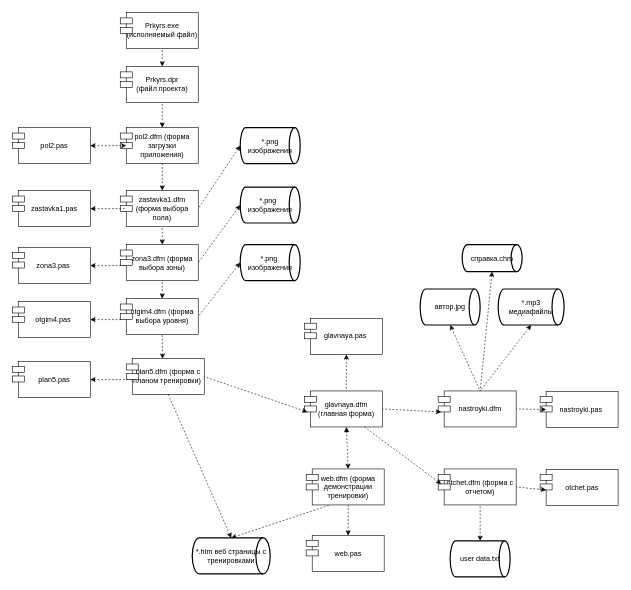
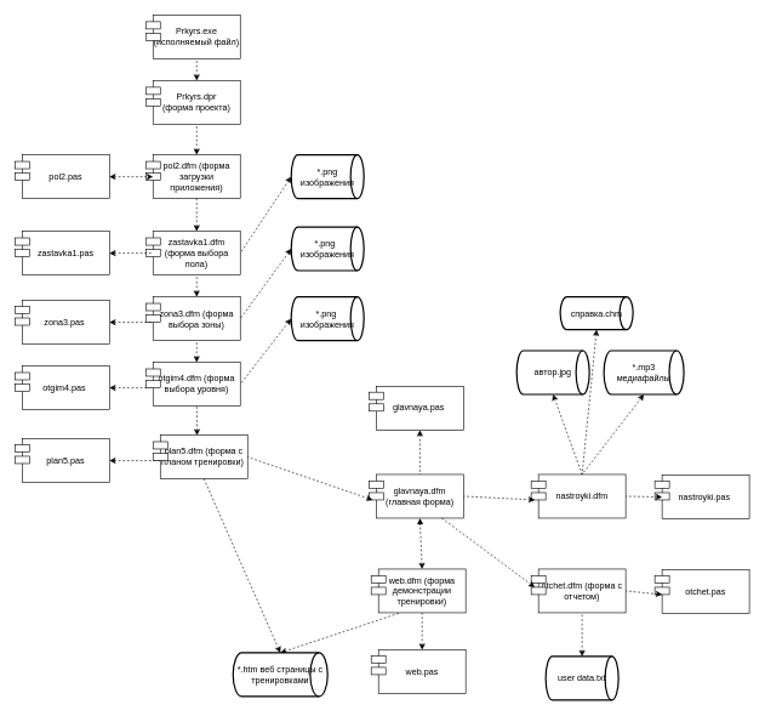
  <mxCell id="0" />
  <mxCell id="1" parent="0" />
  <mxCell id="2" value="" style="group" parent="1" vertex="1" connectable="0"><mxGeometry x="200" y="497" width="130" height="60" as="geometry" /></mxCell>
  <mxCell id="3" value="otgim4.dfm (форма выбора уровня)" style="rounded=0;whiteSpace=wrap;html=1;" parent="2" vertex="1"><mxGeometry x="10" width="120" height="60" as="geometry" /></mxCell>
  <mxCell id="4" value="" style="rounded=0;whiteSpace=wrap;html=1;" parent="2" vertex="1"><mxGeometry y="9" width="20" height="10" as="geometry" /></mxCell>
  <mxCell id="5" value="" style="rounded=0;whiteSpace=wrap;html=1;" parent="2" vertex="1"><mxGeometry y="25" width="20" height="10" as="geometry" /></mxCell>
  <mxCell id="6" value="" style="group" parent="1" vertex="1" connectable="0"><mxGeometry x="200" y="317" width="130" height="60" as="geometry" /></mxCell>
  <mxCell id="7" value="zastavka1.dfm (форма выбора пола)" style="rounded=0;whiteSpace=wrap;html=1;" parent="6" vertex="1"><mxGeometry x="10" width="120" height="60" as="geometry" /></mxCell>
  <mxCell id="8" value="" style="rounded=0;whiteSpace=wrap;html=1;" parent="6" vertex="1"><mxGeometry y="9" width="20" height="10" as="geometry" /></mxCell>
  <mxCell id="9" value="" style="rounded=0;whiteSpace=wrap;html=1;" parent="6" vertex="1"><mxGeometry y="25" width="20" height="10" as="geometry" /></mxCell>
  <mxCell id="10" value="" style="group" parent="1" vertex="1" connectable="0"><mxGeometry x="200" y="212" width="130" height="60" as="geometry" /></mxCell>
  <mxCell id="11" value="pol2.dfm (форма загрузки приложения)" style="rounded=0;whiteSpace=wrap;html=1;" parent="10" vertex="1"><mxGeometry x="10" width="120" height="60" as="geometry" /></mxCell>
  <mxCell id="12" value="" style="rounded=0;whiteSpace=wrap;html=1;" parent="10" vertex="1"><mxGeometry y="9" width="20" height="10" as="geometry" /></mxCell>
  <mxCell id="13" value="" style="rounded=0;whiteSpace=wrap;html=1;" parent="10" vertex="1"><mxGeometry y="25" width="20" height="10" as="geometry" /></mxCell>
  <mxCell id="14" value="" style="group" parent="1" vertex="1" connectable="0"><mxGeometry x="200" y="110" width="130" height="60" as="geometry" /></mxCell>
- <mxCell id="15" value="Prkyrs.dpr&lt;br&gt;(файл проекта)" style="rounded=0;whiteSpace=wrap;html=1;" parent="14" vertex="1"><mxGeometry x="10" width="120" height="60" as="geometry" /></mxCell>
+ <mxCell id="15" value="Prkyrs.dpr&lt;br&gt;(форма проекта)" style="rounded=0;whiteSpace=wrap;html=1;" parent="14" vertex="1"><mxGeometry x="10" width="120" height="60" as="geometry" /></mxCell>
  <mxCell id="16" value="" style="rounded=0;whiteSpace=wrap;html=1;" parent="14" vertex="1"><mxGeometry y="9" width="20" height="10" as="geometry" /></mxCell>
  <mxCell id="17" value="" style="rounded=0;whiteSpace=wrap;html=1;" parent="14" vertex="1"><mxGeometry y="25" width="20" height="10" as="geometry" /></mxCell>
  <mxCell id="18" value="" style="group" parent="1" vertex="1" connectable="0"><mxGeometry x="20" y="411" width="130" height="60" as="geometry" /></mxCell>
  <mxCell id="19" value="zona3.pas&amp;nbsp;" style="rounded=0;whiteSpace=wrap;html=1;" parent="18" vertex="1"><mxGeometry x="10" y="1" width="120" height="60" as="geometry" /></mxCell>
  <mxCell id="20" value="" style="rounded=0;whiteSpace=wrap;html=1;" parent="18" vertex="1"><mxGeometry y="9" width="20" height="10" as="geometry" /></mxCell>
  <mxCell id="21" value="" style="rounded=0;whiteSpace=wrap;html=1;" parent="18" vertex="1"><mxGeometry y="25" width="20" height="10" as="geometry" /></mxCell>
  <mxCell id="22" value="" style="group" parent="1" vertex="1" connectable="0"><mxGeometry x="507" y="651" width="130" height="60" as="geometry" /></mxCell>
  <mxCell id="23" value="glavnaya.dfm (главная форма)" style="rounded=0;whiteSpace=wrap;html=1;" parent="22" vertex="1"><mxGeometry x="10" width="120" height="60" as="geometry" /></mxCell>
  <mxCell id="24" value="" style="rounded=0;whiteSpace=wrap;html=1;" parent="22" vertex="1"><mxGeometry y="9" width="20" height="10" as="geometry" /></mxCell>
  <mxCell id="25" value="" style="rounded=0;whiteSpace=wrap;html=1;" parent="22" vertex="1"><mxGeometry y="25" width="20" height="10" as="geometry" /></mxCell>
  <mxCell id="26" value="" style="group" parent="1" vertex="1" connectable="0"><mxGeometry x="200" y="20" width="130" height="60" as="geometry" /></mxCell>
  <mxCell id="27" value="Prkyrs.exe&lt;br&gt;(исполняемый файл)" style="rounded=0;whiteSpace=wrap;html=1;" parent="26" vertex="1"><mxGeometry x="10" width="120" height="60" as="geometry" /></mxCell>
  <mxCell id="28" value="" style="rounded=0;whiteSpace=wrap;html=1;" parent="26" vertex="1"><mxGeometry y="9" width="20" height="10" as="geometry" /></mxCell>
  <mxCell id="29" value="" style="rounded=0;whiteSpace=wrap;html=1;" parent="26" vertex="1"><mxGeometry y="25" width="20" height="10" as="geometry" /></mxCell>
  <mxCell id="30" value="" style="group" parent="1" vertex="1" connectable="0"><mxGeometry x="200" y="407" width="130" height="60" as="geometry" /></mxCell>
  <mxCell id="31" value="zona3.dfm (форма выбора зоны)" style="rounded=0;whiteSpace=wrap;html=1;" parent="30" vertex="1"><mxGeometry x="10" width="120" height="60" as="geometry" /></mxCell>
  <mxCell id="32" value="" style="rounded=0;whiteSpace=wrap;html=1;" parent="30" vertex="1"><mxGeometry y="9" width="20" height="10" as="geometry" /></mxCell>
  <mxCell id="33" value="" style="rounded=0;whiteSpace=wrap;html=1;" parent="30" vertex="1"><mxGeometry y="25" width="20" height="10" as="geometry" /></mxCell>
  <mxCell id="34" value="" style="group" vertex="1" connectable="0" parent="1"><mxGeometry x="20" y="317" width="130" height="60" as="geometry" /></mxCell>
  <mxCell id="35" value="zastavka1.pas" style="rounded=0;whiteSpace=wrap;html=1;" vertex="1" parent="34"><mxGeometry x="10" width="120" height="60" as="geometry" /></mxCell>
  <mxCell id="36" value="" style="rounded=0;whiteSpace=wrap;html=1;" vertex="1" parent="34"><mxGeometry y="9" width="20" height="10" as="geometry" /></mxCell>
  <mxCell id="37" value="" style="rounded=0;whiteSpace=wrap;html=1;" vertex="1" parent="34"><mxGeometry y="25" width="20" height="10" as="geometry" /></mxCell>
  <mxCell id="38" value="" style="group" vertex="1" connectable="0" parent="1"><mxGeometry x="20" y="212" width="130" height="60" as="geometry" /></mxCell>
  <mxCell id="39" value="pol2.pas" style="rounded=0;whiteSpace=wrap;html=1;" vertex="1" parent="38"><mxGeometry x="10" width="120" height="60" as="geometry" /></mxCell>
  <mxCell id="40" value="" style="rounded=0;whiteSpace=wrap;html=1;" vertex="1" parent="38"><mxGeometry y="9" width="20" height="10" as="geometry" /></mxCell>
  <mxCell id="41" value="" style="rounded=0;whiteSpace=wrap;html=1;" vertex="1" parent="38"><mxGeometry y="25" width="20" height="10" as="geometry" /></mxCell>
  <mxCell id="42" value="" style="group" vertex="1" connectable="0" parent="1"><mxGeometry x="20" y="502" width="130" height="60" as="geometry" /></mxCell>
  <mxCell id="43" value="otgim4.pas&amp;nbsp;" style="rounded=0;whiteSpace=wrap;html=1;" vertex="1" parent="42"><mxGeometry x="10" width="120" height="60" as="geometry" /></mxCell>
  <mxCell id="44" value="" style="rounded=0;whiteSpace=wrap;html=1;" vertex="1" parent="42"><mxGeometry y="9" width="20" height="10" as="geometry" /></mxCell>
  <mxCell id="45" value="" style="rounded=0;whiteSpace=wrap;html=1;" vertex="1" parent="42"><mxGeometry y="25" width="20" height="10" as="geometry" /></mxCell>
  <mxCell id="46" value="" style="group" vertex="1" connectable="0" parent="1"><mxGeometry x="510" y="781" width="130" height="60" as="geometry" /></mxCell>
  <mxCell id="47" value="web.dfm (форма демонстрации тренировки)" style="rounded=0;whiteSpace=wrap;html=1;" vertex="1" parent="46"><mxGeometry x="10" width="120" height="60" as="geometry" /></mxCell>
  <mxCell id="48" value="" style="rounded=0;whiteSpace=wrap;html=1;" vertex="1" parent="46"><mxGeometry y="9" width="20" height="10" as="geometry" /></mxCell>
  <mxCell id="49" value="" style="rounded=0;whiteSpace=wrap;html=1;" vertex="1" parent="46"><mxGeometry y="25" width="20" height="10" as="geometry" /></mxCell>
  <mxCell id="50" value="" style="group" vertex="1" connectable="0" parent="1"><mxGeometry x="730" y="651" width="130" height="60" as="geometry" /></mxCell>
  <mxCell id="51" value="nastroyki.dfm" style="rounded=0;whiteSpace=wrap;html=1;" vertex="1" parent="50"><mxGeometry x="10" width="120" height="60" as="geometry" /></mxCell>
  <mxCell id="52" value="" style="rounded=0;whiteSpace=wrap;html=1;" vertex="1" parent="50"><mxGeometry y="9" width="20" height="10" as="geometry" /></mxCell>
  <mxCell id="53" value="" style="rounded=0;whiteSpace=wrap;html=1;" vertex="1" parent="50"><mxGeometry y="25" width="20" height="10" as="geometry" /></mxCell>
  <mxCell id="54" value="" style="group" vertex="1" connectable="0" parent="1"><mxGeometry x="730" y="781" width="130" height="60" as="geometry" /></mxCell>
  <mxCell id="55" value="otchet.dfm (форма с отчетом)" style="rounded=0;whiteSpace=wrap;html=1;" vertex="1" parent="54"><mxGeometry x="10" width="120" height="60" as="geometry" /></mxCell>
  <mxCell id="56" value="" style="rounded=0;whiteSpace=wrap;html=1;" vertex="1" parent="54"><mxGeometry y="9" width="20" height="10" as="geometry" /></mxCell>
  <mxCell id="57" value="" style="rounded=0;whiteSpace=wrap;html=1;" vertex="1" parent="54"><mxGeometry y="25" width="20" height="10" as="geometry" /></mxCell>
  <mxCell id="58" value="" style="group" vertex="1" connectable="0" parent="1"><mxGeometry x="210" y="597" width="130" height="60" as="geometry" /></mxCell>
  <mxCell id="59" value="plan5.dfm (форма с планом тренировки)&amp;nbsp;" style="rounded=0;whiteSpace=wrap;html=1;" vertex="1" parent="58"><mxGeometry x="10" width="120" height="60" as="geometry" /></mxCell>
  <mxCell id="60" value="" style="rounded=0;whiteSpace=wrap;html=1;" vertex="1" parent="58"><mxGeometry y="9" width="20" height="10" as="geometry" /></mxCell>
  <mxCell id="61" value="" style="rounded=0;whiteSpace=wrap;html=1;" vertex="1" parent="58"><mxGeometry y="25" width="20" height="10" as="geometry" /></mxCell>
  <mxCell id="62" value="&#10;plan5.pas&#10;&#10;" style="group" vertex="1" connectable="0" parent="1"><mxGeometry x="20" y="601" width="130" height="60" as="geometry" /></mxCell>
  <mxCell id="63" value="plan5.pas" style="rounded=0;whiteSpace=wrap;html=1;" vertex="1" parent="62"><mxGeometry x="10" y="1" width="120" height="60" as="geometry" /></mxCell>
  <mxCell id="64" value="" style="rounded=0;whiteSpace=wrap;html=1;" vertex="1" parent="62"><mxGeometry y="9" width="20" height="10" as="geometry" /></mxCell>
  <mxCell id="65" value="" style="rounded=0;whiteSpace=wrap;html=1;" vertex="1" parent="62"><mxGeometry y="25" width="20" height="10" as="geometry" /></mxCell>
  <mxCell id="66" value="" style="group" vertex="1" connectable="0" parent="1"><mxGeometry x="900" y="781" width="130" height="60" as="geometry" /></mxCell>
  <mxCell id="67" value="otchet.pas" style="rounded=0;whiteSpace=wrap;html=1;" vertex="1" parent="66"><mxGeometry x="10" y="1" width="120" height="60" as="geometry" /></mxCell>
  <mxCell id="68" value="" style="rounded=0;whiteSpace=wrap;html=1;" vertex="1" parent="66"><mxGeometry y="9" width="20" height="10" as="geometry" /></mxCell>
  <mxCell id="69" value="" style="rounded=0;whiteSpace=wrap;html=1;" vertex="1" parent="66"><mxGeometry y="25" width="20" height="10" as="geometry" /></mxCell>
  <mxCell id="70" value="" style="group" vertex="1" connectable="0" parent="1"><mxGeometry x="507" y="529" width="130" height="60" as="geometry" /></mxCell>
  <mxCell id="71" value="glavnaya.pas&amp;nbsp;" style="rounded=0;whiteSpace=wrap;html=1;" vertex="1" parent="70"><mxGeometry x="10" y="1" width="120" height="60" as="geometry" /></mxCell>
  <mxCell id="72" value="" style="rounded=0;whiteSpace=wrap;html=1;" vertex="1" parent="70"><mxGeometry y="9" width="20" height="10" as="geometry" /></mxCell>
  <mxCell id="73" value="" style="rounded=0;whiteSpace=wrap;html=1;" vertex="1" parent="70"><mxGeometry y="25" width="20" height="10" as="geometry" /></mxCell>
  <mxCell id="74" value="" style="group" vertex="1" connectable="0" parent="1"><mxGeometry x="510" y="891" width="130" height="60" as="geometry" /></mxCell>
  <mxCell id="75" value="web.pas" style="rounded=0;whiteSpace=wrap;html=1;" vertex="1" parent="74"><mxGeometry x="10" y="1" width="120" height="60" as="geometry" /></mxCell>
  <mxCell id="76" value="" style="rounded=0;whiteSpace=wrap;html=1;" vertex="1" parent="74"><mxGeometry y="9" width="20" height="10" as="geometry" /></mxCell>
  <mxCell id="77" value="" style="rounded=0;whiteSpace=wrap;html=1;" vertex="1" parent="74"><mxGeometry y="25" width="20" height="10" as="geometry" /></mxCell>
  <mxCell id="78" value="" style="group" vertex="1" connectable="0" parent="1"><mxGeometry x="900" y="651" width="130" height="60" as="geometry" /></mxCell>
  <mxCell id="79" value="nastroyki.pas&amp;nbsp;" style="rounded=0;whiteSpace=wrap;html=1;" vertex="1" parent="78"><mxGeometry x="10" y="1" width="120" height="60" as="geometry" /></mxCell>
  <mxCell id="80" value="" style="rounded=0;whiteSpace=wrap;html=1;" vertex="1" parent="78"><mxGeometry y="9" width="20" height="10" as="geometry" /></mxCell>
  <mxCell id="81" value="" style="rounded=0;whiteSpace=wrap;html=1;" vertex="1" parent="78"><mxGeometry y="25" width="20" height="10" as="geometry" /></mxCell>
  <mxCell id="82" value="" style="endArrow=classic;dashed=1;html=1;rounded=0;entryX=0;entryY=0.5;entryDx=0;entryDy=0;exitX=1;exitY=0.5;exitDx=0;exitDy=0;startArrow=classic;startFill=1;" edge="1" parent="1" source="39" target="11"><mxGeometry width="50" height="50" relative="1" as="geometry"><mxPoint x="300" y="352" as="sourcePoint" /><mxPoint x="350" y="302" as="targetPoint" /></mxGeometry></mxCell>
  <mxCell id="83" value="" style="endArrow=none;dashed=1;html=1;rounded=0;entryX=0.5;entryY=1;entryDx=0;entryDy=0;exitX=1;exitY=0.5;exitDx=0;exitDy=0;startArrow=classic;startFill=1;" edge="1" parent="1" source="63" target="61"><mxGeometry width="50" height="50" relative="1" as="geometry"><mxPoint x="170" y="277" as="sourcePoint" /><mxPoint x="230" y="277" as="targetPoint" /></mxGeometry></mxCell>
  <mxCell id="84" value="" style="endArrow=none;dashed=1;html=1;rounded=0;entryX=0.25;entryY=1;entryDx=0;entryDy=0;exitX=1;exitY=0.5;exitDx=0;exitDy=0;startArrow=classic;startFill=1;" edge="1" parent="1" source="43" target="5"><mxGeometry width="50" height="50" relative="1" as="geometry"><mxPoint x="170" y="287" as="sourcePoint" /><mxPoint x="230" y="287" as="targetPoint" /></mxGeometry></mxCell>
  <mxCell id="85" value="" style="endArrow=none;dashed=1;html=1;rounded=0;entryX=0;entryY=0.5;entryDx=0;entryDy=0;exitX=1;exitY=0.5;exitDx=0;exitDy=0;startArrow=classic;startFill=1;" edge="1" parent="1" source="35" target="7"><mxGeometry width="50" height="50" relative="1" as="geometry"><mxPoint x="180" y="297" as="sourcePoint" /><mxPoint x="240" y="297" as="targetPoint" /></mxGeometry></mxCell>
  <mxCell id="86" value="" style="endArrow=none;dashed=1;html=1;rounded=0;entryX=0.5;entryY=1;entryDx=0;entryDy=0;exitX=1;exitY=0.5;exitDx=0;exitDy=0;startArrow=classic;startFill=1;" edge="1" parent="1" source="19" target="33"><mxGeometry width="50" height="50" relative="1" as="geometry"><mxPoint x="190" y="307" as="sourcePoint" /><mxPoint x="250" y="307" as="targetPoint" /></mxGeometry></mxCell>
  <mxCell id="87" value="" style="endArrow=none;dashed=1;html=1;rounded=0;entryX=0.5;entryY=0;entryDx=0;entryDy=0;exitX=0.5;exitY=1;exitDx=0;exitDy=0;startArrow=classic;startFill=1;" edge="1" parent="1" source="71" target="23"><mxGeometry width="50" height="50" relative="1" as="geometry"><mxPoint x="507" y="621" as="sourcePoint" /><mxPoint x="567" y="621" as="targetPoint" /></mxGeometry></mxCell>
  <mxCell id="88" value="" style="endArrow=none;dashed=1;html=1;rounded=0;startArrow=classic;startFill=1;entryX=1;entryY=0.5;entryDx=0;entryDy=0;exitX=0;exitY=0.5;exitDx=0;exitDy=0;" edge="1" parent="1" source="79" target="51"><mxGeometry width="50" height="50" relative="1" as="geometry"><mxPoint x="890" y="751" as="sourcePoint" /><mxPoint x="660" y="671" as="targetPoint" /></mxGeometry></mxCell>
  <mxCell id="89" value="" style="endArrow=none;dashed=1;html=1;rounded=0;entryX=0.5;entryY=1;entryDx=0;entryDy=0;exitX=0.5;exitY=0;exitDx=0;exitDy=0;startArrow=classic;startFill=1;" edge="1" parent="1" source="75" target="47"><mxGeometry width="50" height="50" relative="1" as="geometry"><mxPoint x="220" y="471" as="sourcePoint" /><mxPoint x="280" y="471" as="targetPoint" /></mxGeometry></mxCell>
  <mxCell id="90" value="" style="endArrow=none;dashed=1;html=1;rounded=0;entryX=1;entryY=0.5;entryDx=0;entryDy=0;exitX=0.5;exitY=1;exitDx=0;exitDy=0;startArrow=classic;startFill=1;" edge="1" parent="1" source="69" target="55"><mxGeometry width="50" height="50" relative="1" as="geometry"><mxPoint x="570" y="761" as="sourcePoint" /><mxPoint x="630" y="761" as="targetPoint" /></mxGeometry></mxCell>
  <mxCell id="91" value="" style="endArrow=block;dashed=1;html=1;rounded=0;entryX=0.5;entryY=1;entryDx=0;entryDy=0;exitX=0.5;exitY=0;exitDx=0;exitDy=0;startArrow=classic;startFill=1;" edge="1" parent="1" source="47" target="23"><mxGeometry width="50" height="50" relative="1" as="geometry"><mxPoint x="587" y="552" as="sourcePoint" /><mxPoint x="587" y="661" as="targetPoint" /></mxGeometry></mxCell>
  <mxCell id="92" value="" style="endArrow=none;dashed=1;html=1;rounded=0;entryX=1;entryY=0.5;entryDx=0;entryDy=0;exitX=0.25;exitY=1;exitDx=0;exitDy=0;startArrow=classic;startFill=1;" edge="1" parent="1" source="53" target="23"><mxGeometry width="50" height="50" relative="1" as="geometry"><mxPoint x="597" y="562" as="sourcePoint" /><mxPoint x="597" y="671" as="targetPoint" /></mxGeometry></mxCell>
  <mxCell id="93" value="" style="endArrow=none;dashed=1;html=1;rounded=0;entryX=0.75;entryY=1;entryDx=0;entryDy=0;exitX=0.25;exitY=0;exitDx=0;exitDy=0;startArrow=classic;startFill=1;" edge="1" parent="1" source="57" target="23"><mxGeometry width="50" height="50" relative="1" as="geometry"><mxPoint x="607" y="572" as="sourcePoint" /><mxPoint x="607" y="681" as="targetPoint" /></mxGeometry></mxCell>
  <mxCell id="94" value="" style="endArrow=none;dashed=1;html=1;rounded=0;entryX=1;entryY=0.5;entryDx=0;entryDy=0;exitX=0.25;exitY=1;exitDx=0;exitDy=0;startArrow=classic;startFill=1;" edge="1" parent="1" source="25" target="59"><mxGeometry width="50" height="50" relative="1" as="geometry"><mxPoint x="617" y="582" as="sourcePoint" /><mxPoint x="617" y="691" as="targetPoint" /></mxGeometry></mxCell>
  <mxCell id="95" value="" style="endArrow=none;dashed=1;html=1;rounded=0;exitX=0.5;exitY=0;exitDx=0;exitDy=0;startArrow=classic;startFill=1;entryX=0.5;entryY=1;entryDx=0;entryDy=0;" edge="1" parent="1" source="15" target="27"><mxGeometry width="50" height="50" relative="1" as="geometry"><mxPoint x="160" y="230" as="sourcePoint" /><mxPoint x="270" y="94" as="targetPoint" /></mxGeometry></mxCell>
  <mxCell id="96" value="" style="endArrow=none;dashed=1;html=1;rounded=0;entryX=0.5;entryY=1;entryDx=0;entryDy=0;exitX=0.5;exitY=0;exitDx=0;exitDy=0;startArrow=classic;startFill=1;" edge="1" parent="1" source="11" target="15"><mxGeometry width="50" height="50" relative="1" as="geometry"><mxPoint x="170" y="240" as="sourcePoint" /><mxPoint x="230" y="240" as="targetPoint" /></mxGeometry></mxCell>
  <mxCell id="97" value="" style="endArrow=none;dashed=1;html=1;rounded=0;entryX=0.5;entryY=1;entryDx=0;entryDy=0;exitX=0.5;exitY=0;exitDx=0;exitDy=0;startArrow=classic;startFill=1;" edge="1" parent="1" source="7" target="11"><mxGeometry width="50" height="50" relative="1" as="geometry"><mxPoint x="270" y="292" as="sourcePoint" /><mxPoint x="240" y="272" as="targetPoint" /></mxGeometry></mxCell>
  <mxCell id="98" value="" style="endArrow=none;dashed=1;html=1;rounded=0;entryX=0.5;entryY=1;entryDx=0;entryDy=0;startArrow=classic;startFill=1;exitX=0.421;exitY=0.004;exitDx=0;exitDy=0;exitPerimeter=0;" edge="1" parent="1" source="59" target="3"><mxGeometry width="50" height="50" relative="1" as="geometry"><mxPoint x="280" y="601" as="sourcePoint" /><mxPoint x="290" y="282" as="targetPoint" /></mxGeometry></mxCell>
  <mxCell id="99" value="" style="endArrow=none;dashed=1;html=1;rounded=0;entryX=0.5;entryY=1;entryDx=0;entryDy=0;exitX=0.5;exitY=0;exitDx=0;exitDy=0;startArrow=classic;startFill=1;" edge="1" parent="1" source="3" target="31"><mxGeometry width="50" height="50" relative="1" as="geometry"><mxPoint x="290" y="337" as="sourcePoint" /><mxPoint x="290" y="292" as="targetPoint" /></mxGeometry></mxCell>
  <mxCell id="100" value="" style="endArrow=none;dashed=1;html=1;rounded=0;startArrow=classic;startFill=1;entryX=0.5;entryY=1;entryDx=0;entryDy=0;exitX=0.5;exitY=0;exitDx=0;exitDy=0;" edge="1" parent="1" source="31" target="7"><mxGeometry width="50" height="50" relative="1" as="geometry"><mxPoint x="264" y="411" as="sourcePoint" /><mxPoint x="270" y="381" as="targetPoint" /></mxGeometry></mxCell>
  <mxCell id="101" value="" style="endArrow=none;dashed=1;html=1;rounded=0;exitX=0.5;exitY=0;exitDx=0;exitDy=0;startArrow=classic;startFill=1;exitPerimeter=0;entryX=0.25;entryY=1;entryDx=0;entryDy=0;" edge="1" parent="1" source="111" target="47"><mxGeometry width="50" height="50" relative="1" as="geometry"><mxPoint x="587" y="1001" as="sourcePoint" /><mxPoint x="582" y="952" as="targetPoint" /></mxGeometry></mxCell>
  <mxCell id="102" value="*.png&amp;nbsp;&lt;br&gt;изображения" style="strokeWidth=2;html=1;shape=mxgraph.flowchart.direct_data;whiteSpace=wrap;" vertex="1" parent="1"><mxGeometry x="400" y="407" width="100" height="60" as="geometry" /></mxCell>
  <mxCell id="103" value="" style="endArrow=none;dashed=1;html=1;rounded=0;entryX=1;entryY=0.5;entryDx=0;entryDy=0;exitX=0;exitY=0.5;exitDx=0;exitDy=0;startArrow=classic;startFill=1;exitPerimeter=0;" edge="1" parent="1" source="102" target="3"><mxGeometry width="50" height="50" relative="1" as="geometry"><mxPoint x="160" y="452" as="sourcePoint" /><mxPoint x="220" y="452" as="targetPoint" /></mxGeometry></mxCell>
  <mxCell id="104" value="*.png &amp;nbsp;&lt;br&gt;изображения" style="strokeWidth=2;html=1;shape=mxgraph.flowchart.direct_data;whiteSpace=wrap;" vertex="1" parent="1"><mxGeometry x="400" y="311" width="100" height="60" as="geometry" /></mxCell>
  <mxCell id="105" value="" style="endArrow=none;dashed=1;html=1;rounded=0;entryX=1;entryY=0.5;entryDx=0;entryDy=0;exitX=0;exitY=0.5;exitDx=0;exitDy=0;startArrow=classic;startFill=1;exitPerimeter=0;" edge="1" parent="1" source="104" target="31"><mxGeometry width="50" height="50" relative="1" as="geometry"><mxPoint x="380" y="461" as="sourcePoint" /><mxPoint x="330" y="460" as="targetPoint" /></mxGeometry></mxCell>
  <mxCell id="106" value="*.png&lt;br&gt;изображения" style="strokeWidth=2;html=1;shape=mxgraph.flowchart.direct_data;whiteSpace=wrap;" vertex="1" parent="1"><mxGeometry x="400" y="212" width="100" height="60" as="geometry" /></mxCell>
  <mxCell id="107" value="" style="endArrow=none;dashed=1;html=1;rounded=0;entryX=1;entryY=0.5;entryDx=0;entryDy=0;exitX=0;exitY=0.5;exitDx=0;exitDy=0;startArrow=classic;startFill=1;exitPerimeter=0;" edge="1" parent="1" source="106" target="7"><mxGeometry width="50" height="50" relative="1" as="geometry"><mxPoint x="400" y="251" as="sourcePoint" /><mxPoint x="330" y="347" as="targetPoint" /></mxGeometry></mxCell>
  <mxCell id="108" value="" style="endArrow=none;dashed=1;html=1;rounded=0;entryX=0.5;entryY=1;entryDx=0;entryDy=0;startArrow=classic;startFill=1;exitX=0.5;exitY=0;exitDx=0;exitDy=0;exitPerimeter=0;" edge="1" parent="1" source="111" target="59"><mxGeometry width="50" height="50" relative="1" as="geometry"><mxPoint x="395" y="981" as="sourcePoint" /><mxPoint x="340" y="537" as="targetPoint" /></mxGeometry></mxCell>
  <mxCell id="109" value="*.mp3&lt;br&gt;медиафайлы" style="strokeWidth=2;html=1;shape=mxgraph.flowchart.direct_data;whiteSpace=wrap;" vertex="1" parent="1"><mxGeometry x="830" y="481" width="110" height="60" as="geometry" /></mxCell>
  <mxCell id="110" value="" style="endArrow=none;dashed=1;html=1;rounded=0;entryX=0.5;entryY=0;entryDx=0;entryDy=0;exitX=0.5;exitY=1;exitDx=0;exitDy=0;startArrow=classic;startFill=1;exitPerimeter=0;" edge="1" parent="1" source="109" target="51"><mxGeometry width="50" height="50" relative="1" as="geometry"><mxPoint x="745" y="696" as="sourcePoint" /><mxPoint x="647" y="691" as="targetPoint" /></mxGeometry></mxCell>
  <mxCell id="111" value="*.htm веб страницы с тренировками" style="strokeWidth=2;html=1;shape=mxgraph.flowchart.direct_data;whiteSpace=wrap;" vertex="1" parent="1"><mxGeometry x="320" y="896" width="130" height="60" as="geometry" /></mxCell>
  <mxCell id="112" value="user data.txt" style="strokeWidth=2;html=1;shape=mxgraph.flowchart.direct_data;whiteSpace=wrap;" vertex="1" parent="1"><mxGeometry x="750" y="901" width="100" height="60" as="geometry" /></mxCell>
  <mxCell id="113" value="" style="endArrow=none;dashed=1;html=1;rounded=0;exitX=0.5;exitY=0;exitDx=0;exitDy=0;startArrow=classic;startFill=1;exitPerimeter=0;entryX=0.5;entryY=1;entryDx=0;entryDy=0;" edge="1" parent="1" source="112" target="55"><mxGeometry width="50" height="50" relative="1" as="geometry"><mxPoint x="895" y="551" as="sourcePoint" /><mxPoint x="850" y="871" as="targetPoint" /></mxGeometry></mxCell>
- <mxCell id="114" value="автор.jpg" style="strokeWidth=2;html=1;shape=mxgraph.flowchart.direct_data;whiteSpace=wrap;" vertex="1" parent="1"><mxGeometry x="700" y="481" width="100" height="60" as="geometry" /></mxCell>
+ <mxCell id="114" value="автор.jpg" style="strokeWidth=2;html=1;shape=mxgraph.flowchart.direct_data;whiteSpace=wrap;" vertex="1" parent="1"><mxGeometry x="710" y="481" width="100" height="60" as="geometry" /></mxCell>
  <mxCell id="115" value="" style="endArrow=none;dashed=1;html=1;rounded=0;entryX=0.5;entryY=0;entryDx=0;entryDy=0;exitX=0.5;exitY=1;exitDx=0;exitDy=0;startArrow=classic;startFill=1;exitPerimeter=0;" edge="1" parent="1" source="114" target="51"><mxGeometry width="50" height="50" relative="1" as="geometry"><mxPoint x="895" y="551" as="sourcePoint" /><mxPoint x="810" y="661" as="targetPoint" /></mxGeometry></mxCell>
  <mxCell id="116" value="справка.chm" style="strokeWidth=2;html=1;shape=mxgraph.flowchart.direct_data;whiteSpace=wrap;" vertex="1" parent="1"><mxGeometry x="770" y="407" width="100" height="45" as="geometry" /></mxCell>
  <mxCell id="117" value="" style="endArrow=none;dashed=1;html=1;rounded=0;exitX=0.5;exitY=1;exitDx=0;exitDy=0;startArrow=classic;startFill=1;exitPerimeter=0;entryX=0.5;entryY=0;entryDx=0;entryDy=0;" edge="1" parent="1" source="116" target="51"><mxGeometry width="50" height="50" relative="1" as="geometry"><mxPoint x="905" y="561" as="sourcePoint" /><mxPoint x="800" y="651" as="targetPoint" /></mxGeometry></mxCell>
